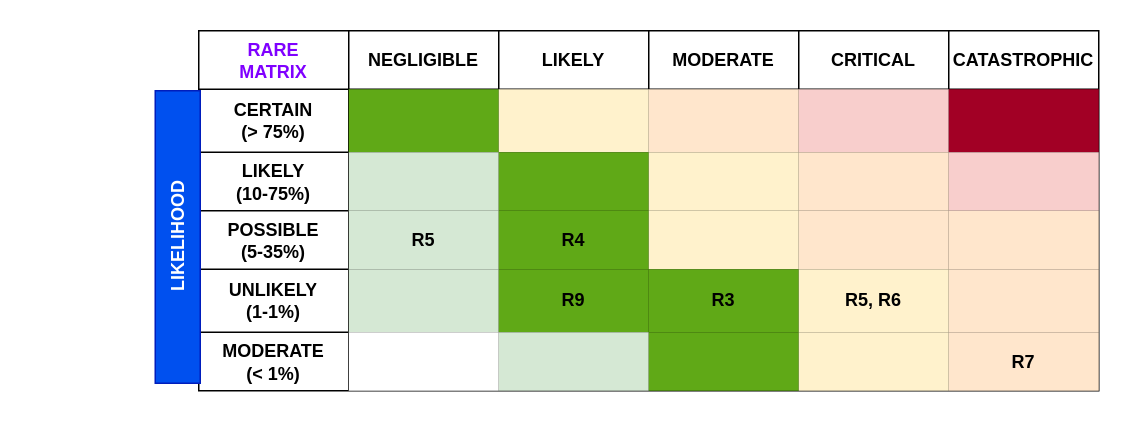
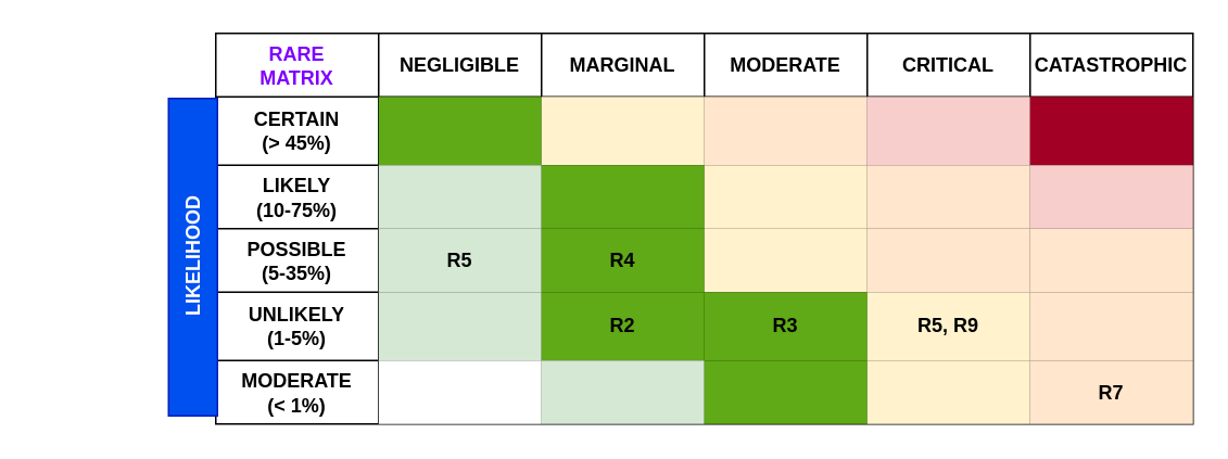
  <mxCell id="0" />
  <mxCell id="1" parent="0" />
  <mxCell id="2" value="" style="shape=table;html=1;whiteSpace=wrap;startSize=0;container=1;collapsible=0;childLayout=tableLayout;gradientColor=#ffffff;" vertex="1" parent="1"><mxGeometry x="132" y="20" width="600" height="240" as="geometry" /></mxCell>
  <mxCell id="3" style="shape=tableRow;horizontal=0;startSize=0;swimlaneHead=0;swimlaneBody=0;top=0;left=0;bottom=0;right=0;collapsible=0;dropTarget=0;fillColor=none;points=[[0,0.5],[1,0.5]];portConstraint=eastwest;" vertex="1" parent="2"><mxGeometry width="600" height="39" as="geometry" /></mxCell>
  <mxCell id="4" value="&lt;b&gt;&lt;font color=&quot;#7f00ff&quot;&gt;RARE&lt;br&gt;MATRIX&lt;/font&gt;&lt;/b&gt;" style="shape=partialRectangle;html=1;whiteSpace=wrap;connectable=0;fillColor=none;top=0;left=0;bottom=0;right=0;overflow=hidden;" vertex="1" parent="3"><mxGeometry width="100" height="39" as="geometry"><mxRectangle width="100" height="39" as="alternateBounds" /></mxGeometry></mxCell>
  <mxCell id="5" value="&lt;b&gt;NEGLIGIBLE&lt;/b&gt;" style="shape=partialRectangle;html=1;whiteSpace=wrap;connectable=0;fillColor=none;top=0;left=0;bottom=0;right=0;overflow=hidden;" vertex="1" parent="3"><mxGeometry x="100" width="100" height="39" as="geometry"><mxRectangle width="100" height="39" as="alternateBounds" /></mxGeometry></mxCell>
- <mxCell id="6" value="&lt;b&gt;LIKELY&lt;/b&gt;" style="shape=partialRectangle;html=1;whiteSpace=wrap;connectable=0;fillColor=none;top=0;left=0;bottom=0;right=0;overflow=hidden;" vertex="1" parent="3"><mxGeometry x="200" width="100" height="39" as="geometry"><mxRectangle width="100" height="39" as="alternateBounds" /></mxGeometry></mxCell>
+ <mxCell id="6" value="&lt;b&gt;MARGINAL&lt;/b&gt;" style="shape=partialRectangle;html=1;whiteSpace=wrap;connectable=0;fillColor=none;top=0;left=0;bottom=0;right=0;overflow=hidden;" vertex="1" parent="3"><mxGeometry x="200" width="100" height="39" as="geometry"><mxRectangle width="100" height="39" as="alternateBounds" /></mxGeometry></mxCell>
  <mxCell id="7" value="&lt;b&gt;MODERATE&lt;/b&gt;" style="shape=partialRectangle;html=1;whiteSpace=wrap;connectable=0;fillColor=none;top=0;left=0;bottom=0;right=0;overflow=hidden;" vertex="1" parent="3"><mxGeometry x="300" width="100" height="39" as="geometry"><mxRectangle width="100" height="39" as="alternateBounds" /></mxGeometry></mxCell>
  <mxCell id="8" value="&lt;b&gt;CRITICAL&lt;/b&gt;" style="shape=partialRectangle;html=1;whiteSpace=wrap;connectable=0;fillColor=none;top=0;left=0;bottom=0;right=0;overflow=hidden;" vertex="1" parent="3"><mxGeometry x="400" width="100" height="39" as="geometry"><mxRectangle width="100" height="39" as="alternateBounds" /></mxGeometry></mxCell>
  <mxCell id="9" value="&lt;b&gt;CATASTROPHIC&lt;/b&gt;" style="shape=partialRectangle;html=1;whiteSpace=wrap;connectable=0;fillColor=none;top=0;left=0;bottom=0;right=0;overflow=hidden;" vertex="1" parent="3"><mxGeometry x="500" width="100" height="39" as="geometry"><mxRectangle width="100" height="39" as="alternateBounds" /></mxGeometry></mxCell>
  <mxCell id="10" style="shape=tableRow;horizontal=0;startSize=0;swimlaneHead=0;swimlaneBody=0;top=0;left=0;bottom=0;right=0;collapsible=0;dropTarget=0;fillColor=none;points=[[0,0.5],[1,0.5]];portConstraint=eastwest;" vertex="1" parent="2"><mxGeometry y="39" width="600" height="42" as="geometry" /></mxCell>
- <mxCell id="11" value="CERTAIN&lt;br&gt;(&amp;gt; 75%)" style="shape=partialRectangle;html=1;whiteSpace=wrap;connectable=0;fillColor=none;top=0;left=0;bottom=0;right=0;overflow=hidden;fontStyle=1" vertex="1" parent="10"><mxGeometry width="100" height="42" as="geometry"><mxRectangle width="100" height="42" as="alternateBounds" /></mxGeometry></mxCell>
+ <mxCell id="11" value="CERTAIN&lt;br&gt;(&amp;gt; 45%)" style="shape=partialRectangle;html=1;whiteSpace=wrap;connectable=0;fillColor=none;top=0;left=0;bottom=0;right=0;overflow=hidden;fontStyle=1" vertex="1" parent="10"><mxGeometry width="100" height="42" as="geometry"><mxRectangle width="100" height="42" as="alternateBounds" /></mxGeometry></mxCell>
  <mxCell id="12" style="shape=partialRectangle;html=1;whiteSpace=wrap;connectable=0;fillColor=#60a917;top=0;left=0;bottom=0;right=0;overflow=hidden;fontColor=#ffffff;strokeColor=#2D7600;" vertex="1" parent="10"><mxGeometry x="100" width="100" height="42" as="geometry"><mxRectangle width="100" height="42" as="alternateBounds" /></mxGeometry></mxCell>
  <mxCell id="13" style="shape=partialRectangle;html=1;whiteSpace=wrap;connectable=0;fillColor=#fff2cc;top=0;left=0;bottom=0;right=0;overflow=hidden;strokeColor=#d6b656;" vertex="1" parent="10"><mxGeometry x="200" width="100" height="42" as="geometry"><mxRectangle width="100" height="42" as="alternateBounds" /></mxGeometry></mxCell>
  <mxCell id="14" style="shape=partialRectangle;html=1;whiteSpace=wrap;connectable=0;fillColor=#ffe6cc;top=0;left=0;bottom=0;right=0;overflow=hidden;strokeColor=#d79b00;" vertex="1" parent="10"><mxGeometry x="300" width="100" height="42" as="geometry"><mxRectangle width="100" height="42" as="alternateBounds" /></mxGeometry></mxCell>
  <mxCell id="15" style="shape=partialRectangle;html=1;whiteSpace=wrap;connectable=0;fillColor=#f8cecc;top=0;left=0;bottom=0;right=0;overflow=hidden;strokeColor=#b85450;" vertex="1" parent="10"><mxGeometry x="400" width="100" height="42" as="geometry"><mxRectangle width="100" height="42" as="alternateBounds" /></mxGeometry></mxCell>
  <mxCell id="16" style="shape=partialRectangle;html=1;whiteSpace=wrap;connectable=0;fillColor=#a20025;top=0;left=0;bottom=0;right=0;overflow=hidden;strokeColor=#6F0000;fontColor=#ffffff;" vertex="1" parent="10"><mxGeometry x="500" width="100" height="42" as="geometry"><mxRectangle width="100" height="42" as="alternateBounds" /></mxGeometry></mxCell>
  <mxCell id="17" style="shape=tableRow;horizontal=0;startSize=0;swimlaneHead=0;swimlaneBody=0;top=0;left=0;bottom=0;right=0;collapsible=0;dropTarget=0;fillColor=none;points=[[0,0.5],[1,0.5]];portConstraint=eastwest;" vertex="1" parent="2"><mxGeometry y="81" width="600" height="39" as="geometry" /></mxCell>
  <mxCell id="18" value="LIKELY&lt;br&gt;(10-75%)" style="shape=partialRectangle;html=1;whiteSpace=wrap;connectable=0;fillColor=none;top=0;left=0;bottom=0;right=0;overflow=hidden;fontStyle=1" vertex="1" parent="17"><mxGeometry width="100" height="39" as="geometry"><mxRectangle width="100" height="39" as="alternateBounds" /></mxGeometry></mxCell>
  <mxCell id="19" style="shape=partialRectangle;html=1;whiteSpace=wrap;connectable=0;fillColor=#d5e8d4;top=0;left=0;bottom=0;right=0;overflow=hidden;strokeWidth=1;strokeColor=#82b366;" vertex="1" parent="17"><mxGeometry x="100" width="100" height="39" as="geometry"><mxRectangle width="100" height="39" as="alternateBounds" /></mxGeometry></mxCell>
  <mxCell id="20" style="shape=partialRectangle;html=1;whiteSpace=wrap;connectable=0;fillColor=#60a917;top=0;left=0;bottom=0;right=0;overflow=hidden;fontColor=#ffffff;strokeColor=#2D7600;" vertex="1" parent="17"><mxGeometry x="200" width="100" height="39" as="geometry"><mxRectangle width="100" height="39" as="alternateBounds" /></mxGeometry></mxCell>
  <mxCell id="21" style="shape=partialRectangle;html=1;whiteSpace=wrap;connectable=0;fillColor=#fff2cc;top=0;left=0;bottom=0;right=0;overflow=hidden;strokeColor=#d6b656;" vertex="1" parent="17"><mxGeometry x="300" width="100" height="39" as="geometry"><mxRectangle width="100" height="39" as="alternateBounds" /></mxGeometry></mxCell>
  <mxCell id="22" style="shape=partialRectangle;html=1;whiteSpace=wrap;connectable=0;fillColor=#ffe6cc;top=0;left=0;bottom=0;right=0;overflow=hidden;strokeColor=#d79b00;" vertex="1" parent="17"><mxGeometry x="400" width="100" height="39" as="geometry"><mxRectangle width="100" height="39" as="alternateBounds" /></mxGeometry></mxCell>
  <mxCell id="23" style="shape=partialRectangle;html=1;whiteSpace=wrap;connectable=0;fillColor=#f8cecc;top=0;left=0;bottom=0;right=0;overflow=hidden;strokeColor=#b85450;" vertex="1" parent="17"><mxGeometry x="500" width="100" height="39" as="geometry"><mxRectangle width="100" height="39" as="alternateBounds" /></mxGeometry></mxCell>
  <mxCell id="24" style="shape=tableRow;horizontal=0;startSize=0;swimlaneHead=0;swimlaneBody=0;top=0;left=0;bottom=0;right=0;collapsible=0;dropTarget=0;fillColor=none;points=[[0,0.5],[1,0.5]];portConstraint=eastwest;" vertex="1" parent="2"><mxGeometry y="120" width="600" height="39" as="geometry" /></mxCell>
  <mxCell id="25" value="POSSIBLE&lt;br&gt;(5-35%)" style="shape=partialRectangle;html=1;whiteSpace=wrap;connectable=0;fillColor=none;top=0;left=0;bottom=0;right=0;overflow=hidden;fontStyle=1" vertex="1" parent="24"><mxGeometry width="100" height="39" as="geometry"><mxRectangle width="100" height="39" as="alternateBounds" /></mxGeometry></mxCell>
  <mxCell id="26" value="&lt;b&gt;R5&lt;/b&gt;" style="shape=partialRectangle;html=1;whiteSpace=wrap;connectable=0;fillColor=#d5e8d4;top=0;left=0;bottom=0;right=0;overflow=hidden;strokeColor=#82b366;" vertex="1" parent="24"><mxGeometry x="100" width="100" height="39" as="geometry"><mxRectangle width="100" height="39" as="alternateBounds" /></mxGeometry></mxCell>
  <mxCell id="27" value="&lt;b&gt;&lt;font color=&quot;#000000&quot;&gt;R4&lt;/font&gt;&lt;/b&gt;" style="shape=partialRectangle;html=1;whiteSpace=wrap;connectable=0;fillColor=#60a917;top=0;left=0;bottom=0;right=0;overflow=hidden;fontColor=#ffffff;strokeColor=#2D7600;" vertex="1" parent="24"><mxGeometry x="200" width="100" height="39" as="geometry"><mxRectangle width="100" height="39" as="alternateBounds" /></mxGeometry></mxCell>
  <mxCell id="28" style="shape=partialRectangle;html=1;whiteSpace=wrap;connectable=0;fillColor=#fff2cc;top=0;left=0;bottom=0;right=0;overflow=hidden;strokeColor=#d6b656;" vertex="1" parent="24"><mxGeometry x="300" width="100" height="39" as="geometry"><mxRectangle width="100" height="39" as="alternateBounds" /></mxGeometry></mxCell>
  <mxCell id="29" style="shape=partialRectangle;html=1;whiteSpace=wrap;connectable=0;fillColor=#ffe6cc;top=0;left=0;bottom=0;right=0;overflow=hidden;strokeColor=#d79b00;" vertex="1" parent="24"><mxGeometry x="400" width="100" height="39" as="geometry"><mxRectangle width="100" height="39" as="alternateBounds" /></mxGeometry></mxCell>
  <mxCell id="30" style="shape=partialRectangle;html=1;whiteSpace=wrap;connectable=0;fillColor=#ffe6cc;top=0;left=0;bottom=0;right=0;overflow=hidden;strokeColor=#d79b00;" vertex="1" parent="24"><mxGeometry x="500" width="100" height="39" as="geometry"><mxRectangle width="100" height="39" as="alternateBounds" /></mxGeometry></mxCell>
  <mxCell id="31" style="shape=tableRow;horizontal=0;startSize=0;swimlaneHead=0;swimlaneBody=0;top=0;left=0;bottom=0;right=0;collapsible=0;dropTarget=0;fillColor=none;points=[[0,0.5],[1,0.5]];portConstraint=eastwest;" vertex="1" parent="2"><mxGeometry y="159" width="600" height="42" as="geometry" /></mxCell>
- <mxCell id="32" value="UNLIKELY&lt;br&gt;(1-1%)" style="shape=partialRectangle;html=1;whiteSpace=wrap;connectable=0;fillColor=none;top=0;left=0;bottom=0;right=0;overflow=hidden;fontStyle=1" vertex="1" parent="31"><mxGeometry width="100" height="42" as="geometry"><mxRectangle width="100" height="42" as="alternateBounds" /></mxGeometry></mxCell>
+ <mxCell id="32" value="UNLIKELY&lt;br&gt;(1-5%)" style="shape=partialRectangle;html=1;whiteSpace=wrap;connectable=0;fillColor=none;top=0;left=0;bottom=0;right=0;overflow=hidden;fontStyle=1" vertex="1" parent="31"><mxGeometry width="100" height="42" as="geometry"><mxRectangle width="100" height="42" as="alternateBounds" /></mxGeometry></mxCell>
  <mxCell id="33" style="shape=partialRectangle;html=1;whiteSpace=wrap;connectable=0;fillColor=#d5e8d4;top=0;left=0;bottom=0;right=0;overflow=hidden;strokeColor=#82b366;" vertex="1" parent="31"><mxGeometry x="100" width="100" height="42" as="geometry"><mxRectangle width="100" height="42" as="alternateBounds" /></mxGeometry></mxCell>
- <mxCell id="34" value="&lt;b&gt;&lt;font color=&quot;#000000&quot;&gt;R9&lt;/font&gt;&lt;/b&gt;" style="shape=partialRectangle;html=1;whiteSpace=wrap;connectable=0;fillColor=#60a917;top=0;left=0;bottom=0;right=0;overflow=hidden;fontColor=#ffffff;strokeColor=#2D7600;" vertex="1" parent="31"><mxGeometry x="200" width="100" height="42" as="geometry"><mxRectangle width="100" height="42" as="alternateBounds" /></mxGeometry></mxCell>
+ <mxCell id="34" value="&lt;b&gt;&lt;font color=&quot;#000000&quot;&gt;R2&lt;/font&gt;&lt;/b&gt;" style="shape=partialRectangle;html=1;whiteSpace=wrap;connectable=0;fillColor=#60a917;top=0;left=0;bottom=0;right=0;overflow=hidden;fontColor=#ffffff;strokeColor=#2D7600;" vertex="1" parent="31"><mxGeometry x="200" width="100" height="42" as="geometry"><mxRectangle width="100" height="42" as="alternateBounds" /></mxGeometry></mxCell>
  <mxCell id="35" value="&lt;b&gt;&lt;font color=&quot;#000000&quot;&gt;R3&lt;/font&gt;&lt;/b&gt;" style="shape=partialRectangle;html=1;whiteSpace=wrap;connectable=0;fillColor=#60a917;top=0;left=0;bottom=0;right=0;overflow=hidden;fontColor=#ffffff;strokeColor=#2D7600;" vertex="1" parent="31"><mxGeometry x="300" width="100" height="42" as="geometry"><mxRectangle width="100" height="42" as="alternateBounds" /></mxGeometry></mxCell>
- <mxCell id="36" value="&lt;b&gt;R5, R6&lt;/b&gt;" style="shape=partialRectangle;html=1;whiteSpace=wrap;connectable=0;fillColor=#fff2cc;top=0;left=0;bottom=0;right=0;overflow=hidden;strokeColor=#d6b656;" vertex="1" parent="31"><mxGeometry x="400" width="100" height="42" as="geometry"><mxRectangle width="100" height="42" as="alternateBounds" /></mxGeometry></mxCell>
+ <mxCell id="36" value="&lt;b&gt;R5, R9&lt;/b&gt;" style="shape=partialRectangle;html=1;whiteSpace=wrap;connectable=0;fillColor=#fff2cc;top=0;left=0;bottom=0;right=0;overflow=hidden;strokeColor=#d6b656;" vertex="1" parent="31"><mxGeometry x="400" width="100" height="42" as="geometry"><mxRectangle width="100" height="42" as="alternateBounds" /></mxGeometry></mxCell>
  <mxCell id="37" style="shape=partialRectangle;html=1;whiteSpace=wrap;connectable=0;fillColor=#ffe6cc;top=0;left=0;bottom=0;right=0;overflow=hidden;strokeColor=#d79b00;" vertex="1" parent="31"><mxGeometry x="500" width="100" height="42" as="geometry"><mxRectangle width="100" height="42" as="alternateBounds" /></mxGeometry></mxCell>
  <mxCell id="38" style="shape=tableRow;horizontal=0;startSize=0;swimlaneHead=0;swimlaneBody=0;top=0;left=0;bottom=0;right=0;collapsible=0;dropTarget=0;fillColor=none;points=[[0,0.5],[1,0.5]];portConstraint=eastwest;" vertex="1" parent="2"><mxGeometry y="201" width="600" height="39" as="geometry" /></mxCell>
  <mxCell id="39" value="MODERATE&lt;br&gt;(&amp;lt; 1%)" style="shape=partialRectangle;html=1;whiteSpace=wrap;connectable=0;fillColor=none;top=0;left=0;bottom=0;right=0;overflow=hidden;fontStyle=1" vertex="1" parent="38"><mxGeometry width="100" height="39" as="geometry"><mxRectangle width="100" height="39" as="alternateBounds" /></mxGeometry></mxCell>
  <mxCell id="40" style="shape=partialRectangle;html=1;whiteSpace=wrap;connectable=0;top=0;left=0;bottom=0;right=0;overflow=hidden;" vertex="1" parent="38"><mxGeometry x="100" width="100" height="39" as="geometry"><mxRectangle width="100" height="39" as="alternateBounds" /></mxGeometry></mxCell>
  <mxCell id="41" style="shape=partialRectangle;html=1;whiteSpace=wrap;connectable=0;fillColor=#d5e8d4;top=0;left=0;bottom=0;right=0;overflow=hidden;strokeColor=#82b366;" vertex="1" parent="38"><mxGeometry x="200" width="100" height="39" as="geometry"><mxRectangle width="100" height="39" as="alternateBounds" /></mxGeometry></mxCell>
  <mxCell id="42" style="shape=partialRectangle;html=1;whiteSpace=wrap;connectable=0;fillColor=#60a917;top=0;left=0;bottom=0;right=0;overflow=hidden;fontColor=#ffffff;strokeColor=#2D7600;" vertex="1" parent="38"><mxGeometry x="300" width="100" height="39" as="geometry"><mxRectangle width="100" height="39" as="alternateBounds" /></mxGeometry></mxCell>
  <mxCell id="43" style="shape=partialRectangle;html=1;whiteSpace=wrap;connectable=0;fillColor=#fff2cc;top=0;left=0;bottom=0;right=0;overflow=hidden;strokeColor=#d6b656;" vertex="1" parent="38"><mxGeometry x="400" width="100" height="39" as="geometry"><mxRectangle width="100" height="39" as="alternateBounds" /></mxGeometry></mxCell>
  <mxCell id="44" value="&lt;b&gt;R7&lt;/b&gt;" style="shape=partialRectangle;html=1;whiteSpace=wrap;connectable=0;fillColor=#ffe6cc;top=0;left=0;bottom=0;right=0;overflow=hidden;strokeColor=#d79b00;" vertex="1" parent="38"><mxGeometry x="500" width="100" height="39" as="geometry"><mxRectangle width="100" height="39" as="alternateBounds" /></mxGeometry></mxCell>
  <mxCell id="45" value="&lt;b&gt;LIKELIHOOD&lt;/b&gt;" style="text;html=1;strokeColor=#001DBC;fillColor=#0050ef;align=center;verticalAlign=middle;whiteSpace=wrap;rounded=0;fontColor=#ffffff;rotation=270;" vertex="1" parent="1"><mxGeometry x="20.5" y="142.5" width="195" height="30" as="geometry" /></mxCell>
